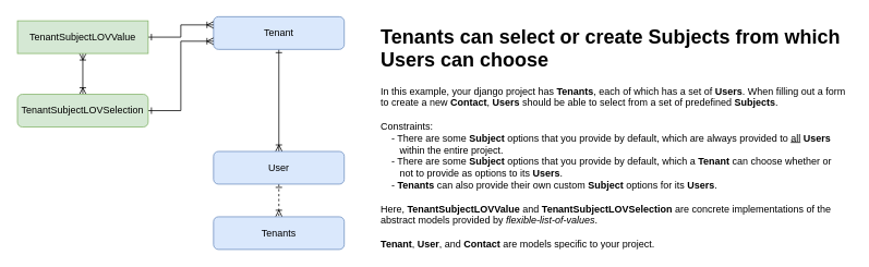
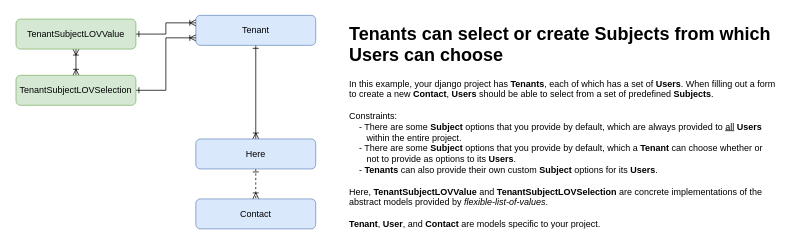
  <mxCell id="0" />
  <mxCell id="1" parent="0" />
  <mxCell id="2" style="edgeStyle=orthogonalEdgeStyle;rounded=0;orthogonalLoop=1;jettySize=auto;html=1;exitX=0.5;exitY=1;exitDx=0;exitDy=0;endArrow=ERoneToMany;endFill=0;startArrow=ERone;startFill=0;" edge="1" parent="1" source="3" target="10"><mxGeometry relative="1" as="geometry" /></mxCell>
  <mxCell id="3" value="Tenant" style="rounded=1;whiteSpace=wrap;html=1;fillColor=#dae8fc;strokeColor=#6c8ebf;" vertex="1" parent="1"><mxGeometry x="260" y="20" width="160" height="40" as="geometry" /></mxCell>
  <mxCell id="4" style="edgeStyle=orthogonalEdgeStyle;rounded=0;orthogonalLoop=1;jettySize=auto;html=1;exitX=1;exitY=0.5;exitDx=0;exitDy=0;entryX=0;entryY=0.25;entryDx=0;entryDy=0;startArrow=ERone;startFill=0;endArrow=ERoneToMany;endFill=0;" edge="1" parent="1" source="6" target="3"><mxGeometry relative="1" as="geometry" /></mxCell>
  <mxCell id="5" style="edgeStyle=orthogonalEdgeStyle;rounded=0;orthogonalLoop=1;jettySize=auto;html=1;exitX=0.5;exitY=1;exitDx=0;exitDy=0;entryX=0.5;entryY=0;entryDx=0;entryDy=0;startArrow=ERoneToMany;startFill=0;endArrow=ERoneToMany;endFill=0;" edge="1" parent="1" source="6" target="8"><mxGeometry relative="1" as="geometry" /></mxCell>
- <mxCell id="6" value="TenantSubjectLOVValue" style="whiteSpace=wrap;html=1;fillColor=#d5e8d4;strokeColor=#82b366;rounded=0;" vertex="1" parent="1"><mxGeometry x="20" y="25" width="160" height="40" as="geometry" /></mxCell>
+ <mxCell id="6" value="TenantSubjectLOVValue" style="rounded=1;whiteSpace=wrap;html=1;fillColor=#d5e8d4;strokeColor=#82b366;" vertex="1" parent="1"><mxGeometry x="20" y="25" width="160" height="40" as="geometry" /></mxCell>
  <mxCell id="7" style="edgeStyle=orthogonalEdgeStyle;rounded=0;orthogonalLoop=1;jettySize=auto;html=1;exitX=1;exitY=0.5;exitDx=0;exitDy=0;entryX=0;entryY=0.75;entryDx=0;entryDy=0;startArrow=ERone;startFill=0;endArrow=ERoneToMany;endFill=0;" edge="1" parent="1" source="8" target="3"><mxGeometry relative="1" as="geometry" /></mxCell>
- <mxCell id="8" value="TenantSubjectLOVSelection" style="rounded=1;whiteSpace=wrap;html=1;fillColor=#d5e8d4;strokeColor=#82b366;" vertex="1" parent="1"><mxGeometry x="20" y="115" width="160" height="40" as="geometry" /></mxCell>
+ <mxCell id="8" value="TenantSubjectLOVSelection" style="rounded=1;whiteSpace=wrap;html=1;fillColor=#d5e8d4;strokeColor=#82b366;" vertex="1" parent="1"><mxGeometry x="20" y="100" width="160" height="40" as="geometry" /></mxCell>
  <mxCell id="9" style="edgeStyle=orthogonalEdgeStyle;rounded=0;orthogonalLoop=1;jettySize=auto;html=1;exitX=0.5;exitY=1;exitDx=0;exitDy=0;entryX=0.5;entryY=0;entryDx=0;entryDy=0;startArrow=ERone;startFill=0;endArrow=ERoneToMany;endFill=0;dashed=1;" edge="1" parent="1" source="10" target="11"><mxGeometry relative="1" as="geometry" /></mxCell>
- <mxCell id="10" value="User" style="rounded=1;whiteSpace=wrap;html=1;fillColor=#dae8fc;strokeColor=#6c8ebf;" vertex="1" parent="1"><mxGeometry x="260" y="185" width="160" height="40" as="geometry" /></mxCell>
- <mxCell id="11" value="Tenants" style="rounded=1;whiteSpace=wrap;html=1;fillColor=#dae8fc;strokeColor=#6c8ebf;" vertex="1" parent="1"><mxGeometry x="260" y="265" width="160" height="40" as="geometry" /></mxCell>
+ <mxCell id="10" value="Here" style="rounded=1;whiteSpace=wrap;html=1;fillColor=#dae8fc;strokeColor=#6c8ebf;" vertex="1" parent="1"><mxGeometry x="260" y="185" width="160" height="40" as="geometry" /></mxCell>
+ <mxCell id="11" value="Contact" style="rounded=1;whiteSpace=wrap;html=1;fillColor=#dae8fc;strokeColor=#6c8ebf;" vertex="1" parent="1"><mxGeometry x="260" y="265" width="160" height="40" as="geometry" /></mxCell>
  <mxCell id="12" value="&lt;h1&gt;Tenants can select or create Subjects from which Users can choose&lt;/h1&gt;&lt;p&gt;&lt;/p&gt;&lt;span style=&quot;text-align: center&quot;&gt;&lt;div style=&quot;text-align: left&quot;&gt;In this example, your django project has &lt;b&gt;Tenants&lt;/b&gt;, each of which has a set of &lt;b&gt;Users&lt;/b&gt;. When filling out a form to create a new &lt;b&gt;Contact&lt;/b&gt;, &lt;b&gt;Users&lt;/b&gt; should be able to select from a set of predefined&amp;nbsp;&lt;b&gt;Subjects&lt;/b&gt;.&lt;/div&gt;&lt;div style=&quot;text-align: left&quot;&gt;&lt;span&gt;&lt;br&gt;&lt;/span&gt;&lt;/div&gt;&lt;div style=&quot;text-align: left&quot;&gt;&lt;span&gt;Constraints:&lt;/span&gt;&lt;/div&gt;&lt;div style=&quot;text-align: left&quot;&gt;&amp;nbsp; &amp;nbsp; - There are some &lt;b&gt;Subject&lt;/b&gt; options that you provide by default, which are always provided to &lt;u&gt;all&lt;/u&gt; &lt;b&gt;Users&lt;/b&gt;&amp;nbsp; &amp;nbsp; &amp;nbsp; &amp;nbsp; &amp;nbsp; &amp;nbsp; &amp;nbsp;&lt;span&gt;within the entire project.&lt;/span&gt;&lt;/div&gt;&lt;div style=&quot;text-align: left&quot;&gt;&amp;nbsp; &amp;nbsp; - There are some &lt;b&gt;Subject&lt;/b&gt; options that you provide by default, which a &lt;b&gt;Tenant&lt;/b&gt; can choose whether or&amp;nbsp; &amp;nbsp; &amp;nbsp; &amp;nbsp; &amp;nbsp; &amp;nbsp; &amp;nbsp;not to provide as options to its &lt;b&gt;Users&lt;/b&gt;.&lt;/div&gt;&lt;div style=&quot;text-align: left&quot;&gt;&amp;nbsp; &amp;nbsp; - &lt;b&gt;Tenants&lt;/b&gt; can also provide their own custom &lt;b&gt;Subject&lt;/b&gt; options for its &lt;b&gt;Users&lt;/b&gt;.&lt;/div&gt;&lt;div style=&quot;text-align: left&quot;&gt;&lt;span&gt;&lt;br&gt;&lt;/span&gt;&lt;/div&gt;&lt;div style=&quot;text-align: left&quot;&gt;&lt;span&gt;Here,&amp;nbsp;&lt;b&gt;TenantSubjectLOVValue&lt;/b&gt; and&amp;nbsp;&lt;/span&gt;&lt;span&gt;&lt;b&gt;TenantSubjectLOVSelection&lt;/b&gt; are concrete implementations of the abstract models provided by&amp;nbsp;&lt;/span&gt;&lt;i style=&quot;text-align: left&quot;&gt;flexible-list-of-values&lt;/i&gt;&lt;span style=&quot;text-align: left&quot;&gt;.&lt;/span&gt;&lt;/div&gt;&lt;div style=&quot;text-align: left&quot;&gt;&lt;span style=&quot;text-align: left&quot;&gt;&lt;br&gt;&lt;/span&gt;&lt;/div&gt;&lt;div style=&quot;text-align: left&quot;&gt;&lt;span style=&quot;text-align: left&quot;&gt;&lt;b&gt;Tenant&lt;/b&gt;, &lt;b&gt;User&lt;/b&gt;, and &lt;b&gt;Contact&lt;/b&gt; are models specific to your project.&lt;/span&gt;&lt;/div&gt;&lt;/span&gt;" style="text;html=1;strokeColor=none;fillColor=none;spacing=5;spacingTop=-20;whiteSpace=wrap;overflow=hidden;rounded=0;" vertex="1" parent="1"><mxGeometry x="460" y="25" width="580" height="280" as="geometry" /></mxCell>
